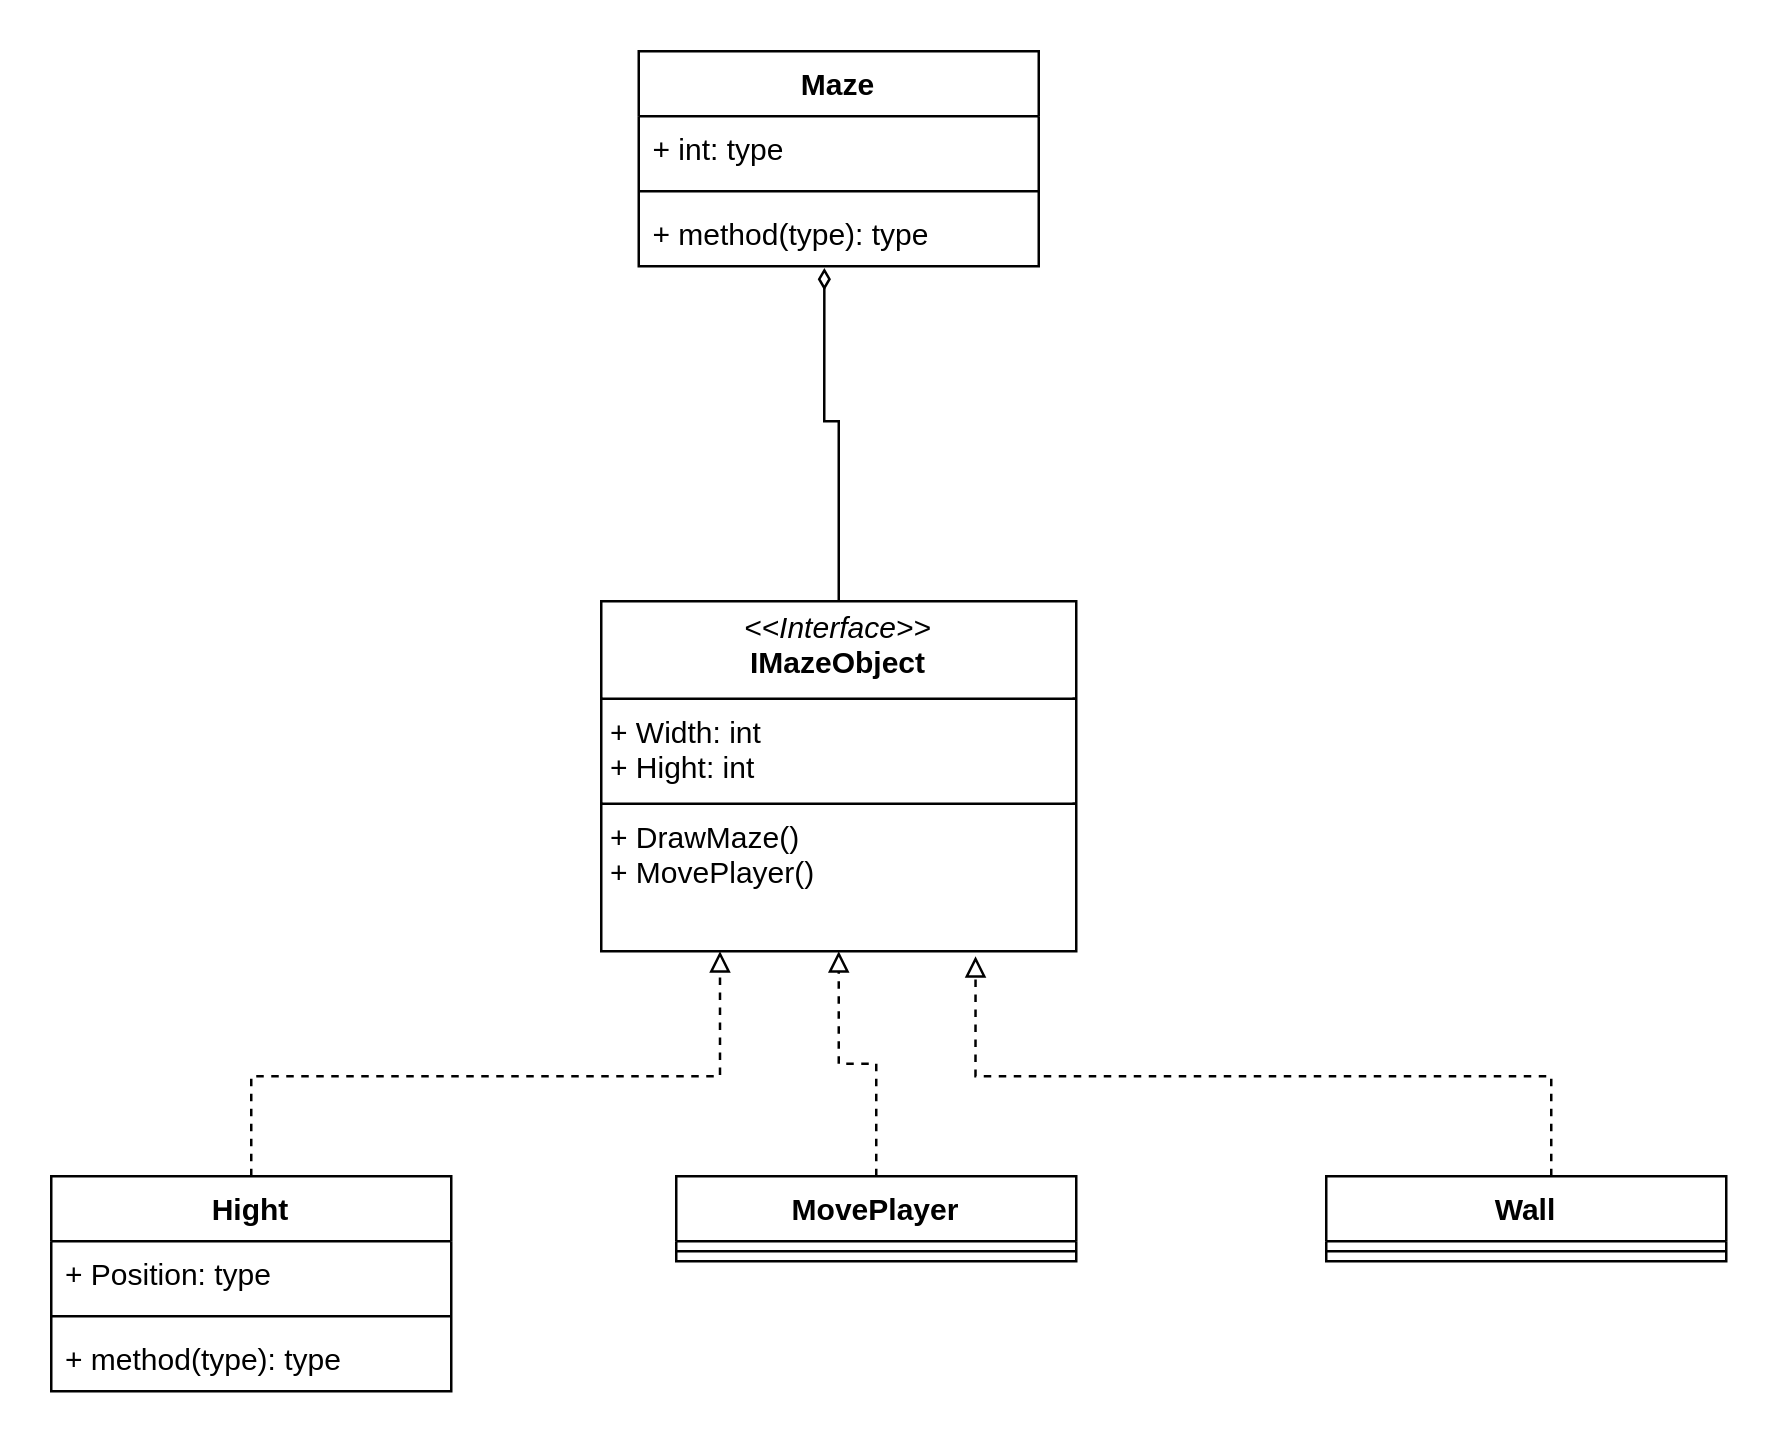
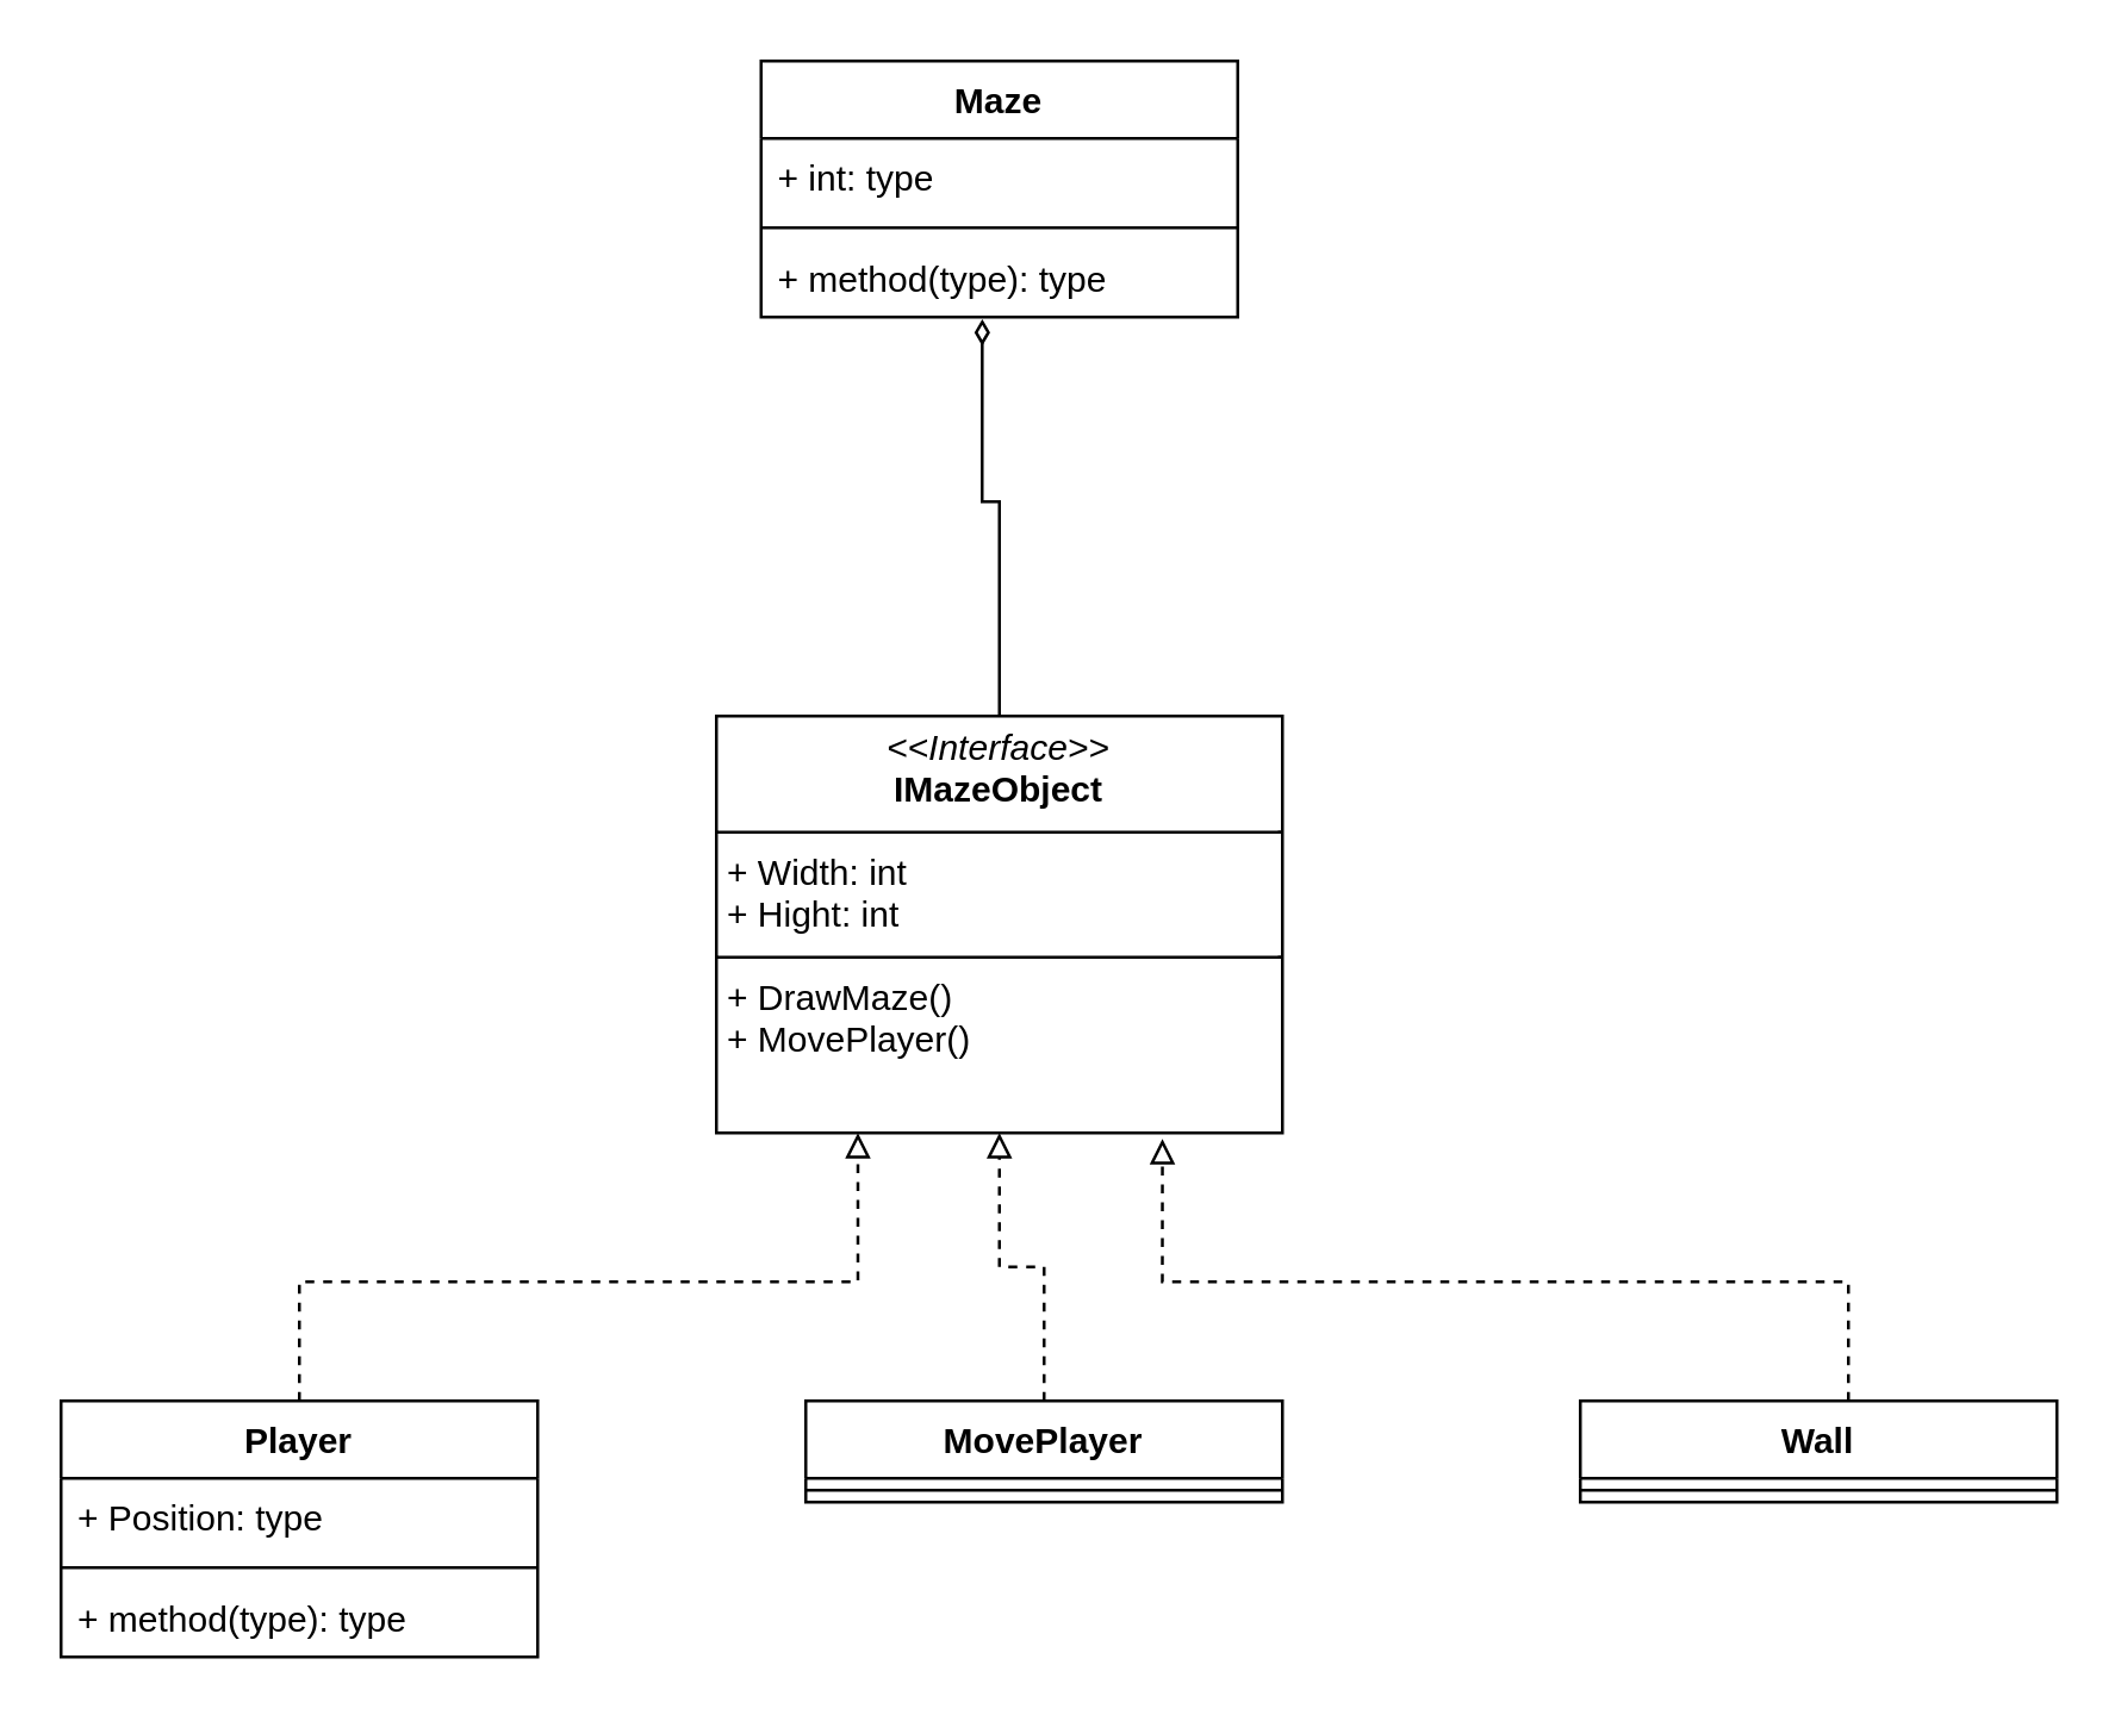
  <mxCell id="0" />
  <mxCell id="1" parent="0" />
  <mxCell id="2" value="&lt;p style=&quot;margin:0px;margin-top:4px;text-align:center;&quot;&gt;&lt;i&gt;&amp;lt;&amp;lt;Interface&amp;gt;&amp;gt;&lt;/i&gt;&lt;br&gt;&lt;b&gt;IMazeObject&lt;/b&gt;&lt;/p&gt;&lt;hr size=&quot;1&quot; style=&quot;border-style:solid;&quot;&gt;&lt;p style=&quot;margin:0px;margin-left:4px;&quot;&gt;+ Width: int&lt;br&gt;+ Hight: int&lt;/p&gt;&lt;hr size=&quot;1&quot; style=&quot;border-style:solid;&quot;&gt;&lt;p style=&quot;margin:0px;margin-left:4px;&quot;&gt;+ DrawMaze()&lt;br&gt;+ MovePlayer()&lt;/p&gt;" style="verticalAlign=top;align=left;overflow=fill;html=1;whiteSpace=wrap;" parent="1" vertex="1"><mxGeometry x="240" y="240" width="190" height="140" as="geometry" /></mxCell>
  <mxCell id="3" style="edgeStyle=orthogonalEdgeStyle;rounded=0;orthogonalLoop=1;jettySize=auto;html=1;endArrow=block;endFill=0;dashed=1;entryX=0.788;entryY=1.014;entryDx=0;entryDy=0;entryPerimeter=0;" parent="1" source="4" target="2" edge="1"><mxGeometry relative="1" as="geometry"><mxPoint x="390" y="370" as="targetPoint" /><Array as="points"><mxPoint x="620" y="430" /><mxPoint x="390" y="430" /></Array></mxGeometry></mxCell>
  <mxCell id="4" value="Wall" style="swimlane;fontStyle=1;align=center;verticalAlign=top;childLayout=stackLayout;horizontal=1;startSize=26;horizontalStack=0;resizeParent=1;resizeParentMax=0;resizeLast=0;collapsible=1;marginBottom=0;whiteSpace=wrap;html=1;" parent="1" vertex="1"><mxGeometry x="530" y="470" width="160" height="34" as="geometry" /></mxCell>
  <mxCell id="5" value="" style="line;strokeWidth=1;fillColor=none;align=left;verticalAlign=middle;spacingTop=-1;spacingLeft=3;spacingRight=3;rotatable=0;labelPosition=right;points=[];portConstraint=eastwest;strokeColor=inherit;" parent="4" vertex="1"><mxGeometry y="26" width="160" height="8" as="geometry" /></mxCell>
  <mxCell id="6" style="edgeStyle=orthogonalEdgeStyle;rounded=0;orthogonalLoop=1;jettySize=auto;html=1;entryX=0.5;entryY=1;entryDx=0;entryDy=0;endArrow=block;endFill=0;dashed=1;" parent="1" source="7" target="2" edge="1"><mxGeometry relative="1" as="geometry" /></mxCell>
  <mxCell id="7" value="MovePlayer" style="swimlane;fontStyle=1;align=center;verticalAlign=top;childLayout=stackLayout;horizontal=1;startSize=26;horizontalStack=0;resizeParent=1;resizeParentMax=0;resizeLast=0;collapsible=1;marginBottom=0;whiteSpace=wrap;html=1;" parent="1" vertex="1"><mxGeometry x="270" y="470" width="160" height="34" as="geometry" /></mxCell>
  <mxCell id="8" value="" style="line;strokeWidth=1;fillColor=none;align=left;verticalAlign=middle;spacingTop=-1;spacingLeft=3;spacingRight=3;rotatable=0;labelPosition=right;points=[];portConstraint=eastwest;strokeColor=inherit;" parent="7" vertex="1"><mxGeometry y="26" width="160" height="8" as="geometry" /></mxCell>
  <mxCell id="9" style="edgeStyle=orthogonalEdgeStyle;rounded=0;orthogonalLoop=1;jettySize=auto;html=1;entryX=0.25;entryY=1;entryDx=0;entryDy=0;endArrow=block;endFill=0;dashed=1;" parent="1" source="10" target="2" edge="1"><mxGeometry relative="1" as="geometry"><Array as="points"><mxPoint x="100" y="430" /><mxPoint x="288" y="430" /></Array></mxGeometry></mxCell>
- <mxCell id="10" value="Hight" style="swimlane;fontStyle=1;align=center;verticalAlign=top;childLayout=stackLayout;horizontal=1;startSize=26;horizontalStack=0;resizeParent=1;resizeParentMax=0;resizeLast=0;collapsible=1;marginBottom=0;whiteSpace=wrap;html=1;" parent="1" vertex="1"><mxGeometry x="20" y="470" width="160" height="86" as="geometry" /></mxCell>
+ <mxCell id="10" value="Player" style="swimlane;fontStyle=1;align=center;verticalAlign=top;childLayout=stackLayout;horizontal=1;startSize=26;horizontalStack=0;resizeParent=1;resizeParentMax=0;resizeLast=0;collapsible=1;marginBottom=0;whiteSpace=wrap;html=1;" parent="1" vertex="1"><mxGeometry x="20" y="470" width="160" height="86" as="geometry" /></mxCell>
  <mxCell id="11" value="+ Position: type" style="text;strokeColor=none;fillColor=none;align=left;verticalAlign=top;spacingLeft=4;spacingRight=4;overflow=hidden;rotatable=0;points=[[0,0.5],[1,0.5]];portConstraint=eastwest;whiteSpace=wrap;html=1;" parent="10" vertex="1"><mxGeometry y="26" width="160" height="26" as="geometry" /></mxCell>
  <mxCell id="12" value="" style="line;strokeWidth=1;fillColor=none;align=left;verticalAlign=middle;spacingTop=-1;spacingLeft=3;spacingRight=3;rotatable=0;labelPosition=right;points=[];portConstraint=eastwest;strokeColor=inherit;" parent="10" vertex="1"><mxGeometry y="52" width="160" height="8" as="geometry" /></mxCell>
  <mxCell id="13" value="+ method(type): type" style="text;strokeColor=none;fillColor=none;align=left;verticalAlign=top;spacingLeft=4;spacingRight=4;overflow=hidden;rotatable=0;points=[[0,0.5],[1,0.5]];portConstraint=eastwest;whiteSpace=wrap;html=1;" parent="10" vertex="1"><mxGeometry y="60" width="160" height="26" as="geometry" /></mxCell>
  <mxCell id="14" value="Maze" style="swimlane;fontStyle=1;align=center;verticalAlign=top;childLayout=stackLayout;horizontal=1;startSize=26;horizontalStack=0;resizeParent=1;resizeParentMax=0;resizeLast=0;collapsible=1;marginBottom=0;whiteSpace=wrap;html=1;" parent="1" vertex="1"><mxGeometry x="255" y="20" width="160" height="86" as="geometry" /></mxCell>
  <mxCell id="15" value="+ int: type" style="text;strokeColor=none;fillColor=none;align=left;verticalAlign=top;spacingLeft=4;spacingRight=4;overflow=hidden;rotatable=0;points=[[0,0.5],[1,0.5]];portConstraint=eastwest;whiteSpace=wrap;html=1;" parent="14" vertex="1"><mxGeometry y="26" width="160" height="26" as="geometry" /></mxCell>
  <mxCell id="16" value="" style="line;strokeWidth=1;fillColor=none;align=left;verticalAlign=middle;spacingTop=-1;spacingLeft=3;spacingRight=3;rotatable=0;labelPosition=right;points=[];portConstraint=eastwest;strokeColor=inherit;" parent="14" vertex="1"><mxGeometry y="52" width="160" height="8" as="geometry" /></mxCell>
  <mxCell id="17" value="+ method(type): type" style="text;strokeColor=none;fillColor=none;align=left;verticalAlign=top;spacingLeft=4;spacingRight=4;overflow=hidden;rotatable=0;points=[[0,0.5],[1,0.5]];portConstraint=eastwest;whiteSpace=wrap;html=1;" parent="14" vertex="1"><mxGeometry y="60" width="160" height="26" as="geometry" /></mxCell>
  <mxCell id="18" style="edgeStyle=orthogonalEdgeStyle;rounded=0;orthogonalLoop=1;jettySize=auto;html=1;entryX=0.464;entryY=1.027;entryDx=0;entryDy=0;entryPerimeter=0;endArrow=diamondThin;endFill=0;" parent="1" source="2" target="17" edge="1"><mxGeometry relative="1" as="geometry"><Array as="points"><mxPoint x="335" y="168" /><mxPoint x="329" y="168" /></Array></mxGeometry></mxCell>
